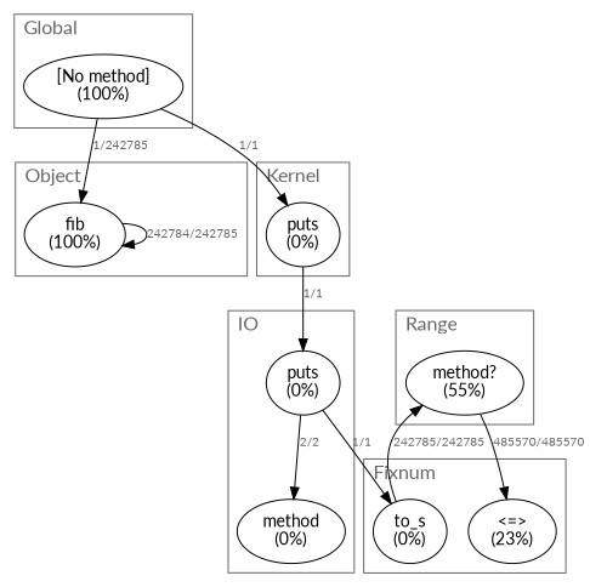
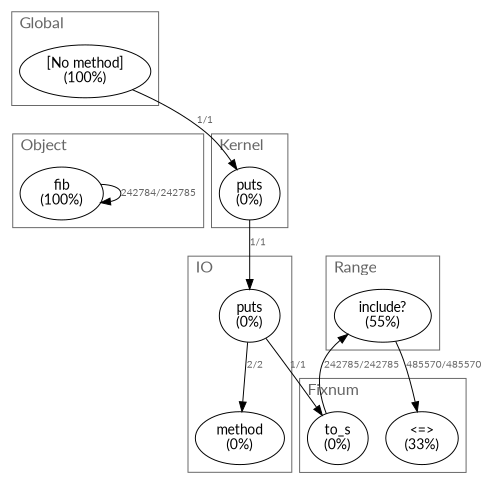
  digraph {
    fontname=Lato
    labeljust=l
    labelloc=t
    node [fontname=Lato]
    edge [fontcolor="#666666" fontname=Lato fontsize=10]
    n1 [label="[No method]\n(100%)"]
    n2 [label="fib\n(100%)"]
    n3 [label="puts\n(0%)"]
-   n4 [label="method?\n(55%)"]
+   n4 [label="include?\n(55%)"]
    n5 [label="puts\n(0%)"]
-   n6 [label="<=>\n(23%)"]
+   n6 [label="<=>\n(33%)"]
    n7 [label="method\n(0%)"]
    n8 [label="to_s\n(0%)"]
    subgraph sub_1 {
      n1
      n2
      n3
      n4
      n5
      n6
      n7
      n8
    }
    subgraph cluster_2 {
      color="#666666"
      fontcolor="#666666"
      fontsize=16
      label=Global
      n1
    }
    subgraph cluster_3 {
      color="#666666"
      fontcolor="#666666"
      fontsize=16
      label=Object
      n2
    }
    subgraph cluster_4 {
      color="#666666"
      fontcolor="#666666"
      fontsize=16
      label=Range
      n4
    }
    subgraph cluster_5 {
      color="#666666"
      fontcolor="#666666"
      fontsize=16
      label=Fixnum
      n6
      n8
    }
    subgraph cluster_6 {
      color="#666666"
      fontcolor="#666666"
      fontsize=16
      label=Kernel
      n3
    }
    subgraph cluster_7 {
      color="#666666"
      fontcolor="#666666"
      fontsize=16
      label=IO
      n5
      n7
    }
-   n1 -> n2 [label="1/242785"]
    n1 -> n3 [label="1/1"]
    n2 -> n2 [label="242784/242785"]
    n3 -> n5 [label="1/1"]
    n4 -> n6 [label="485570/485570"]
    n5 -> n7 [label="2/2"]
    n5 -> n8 [label="1/1"]
    n8 -> n4 [label="242785/242785"]
  }
